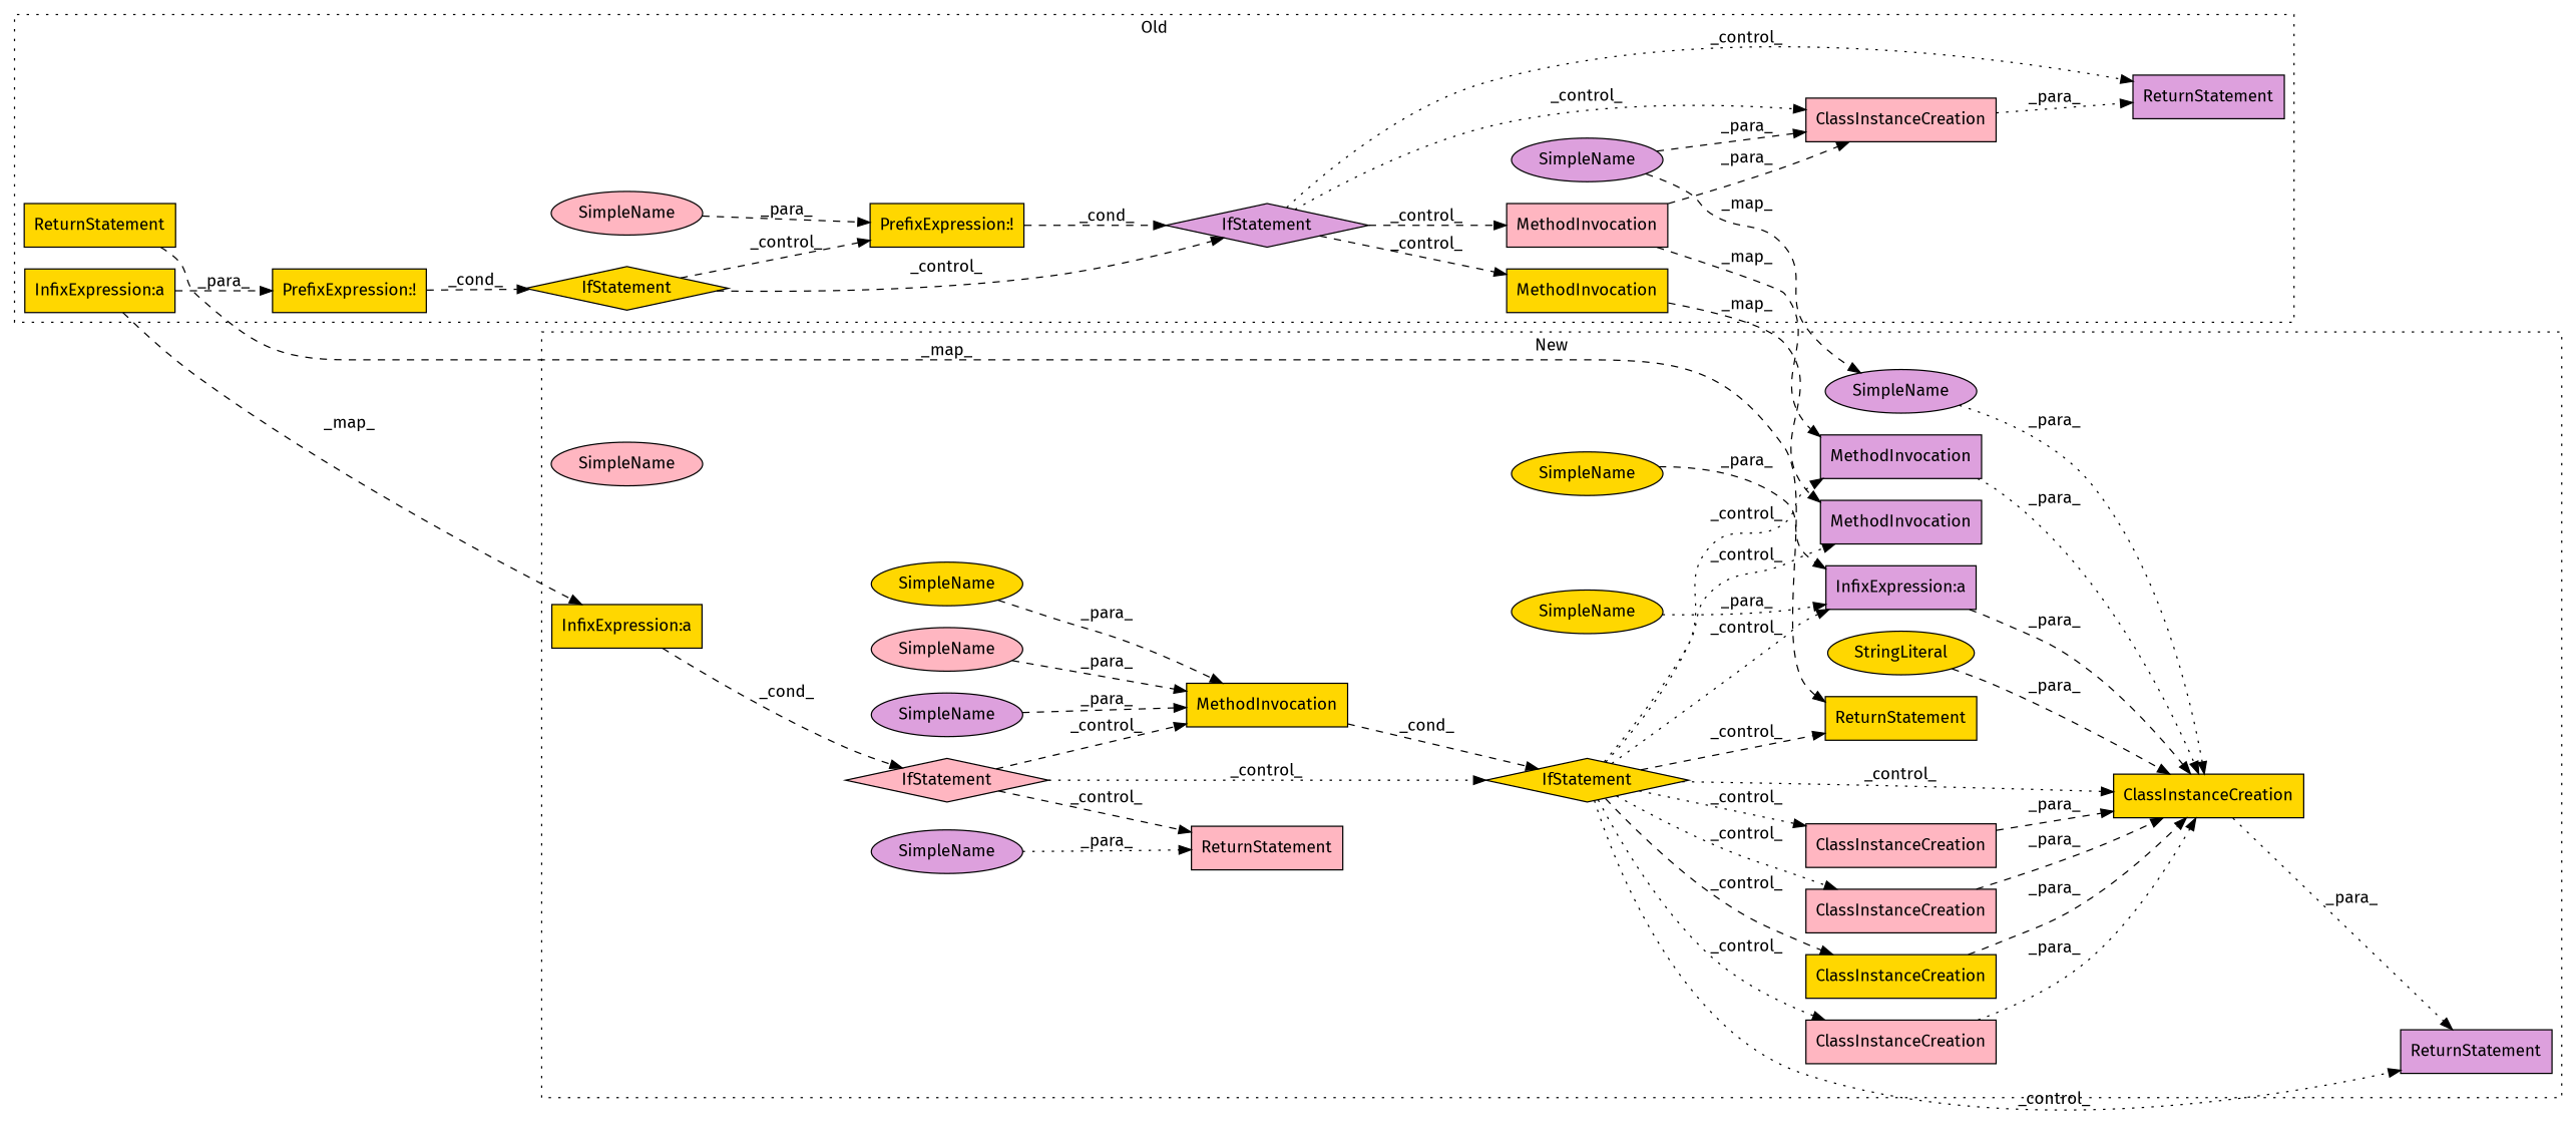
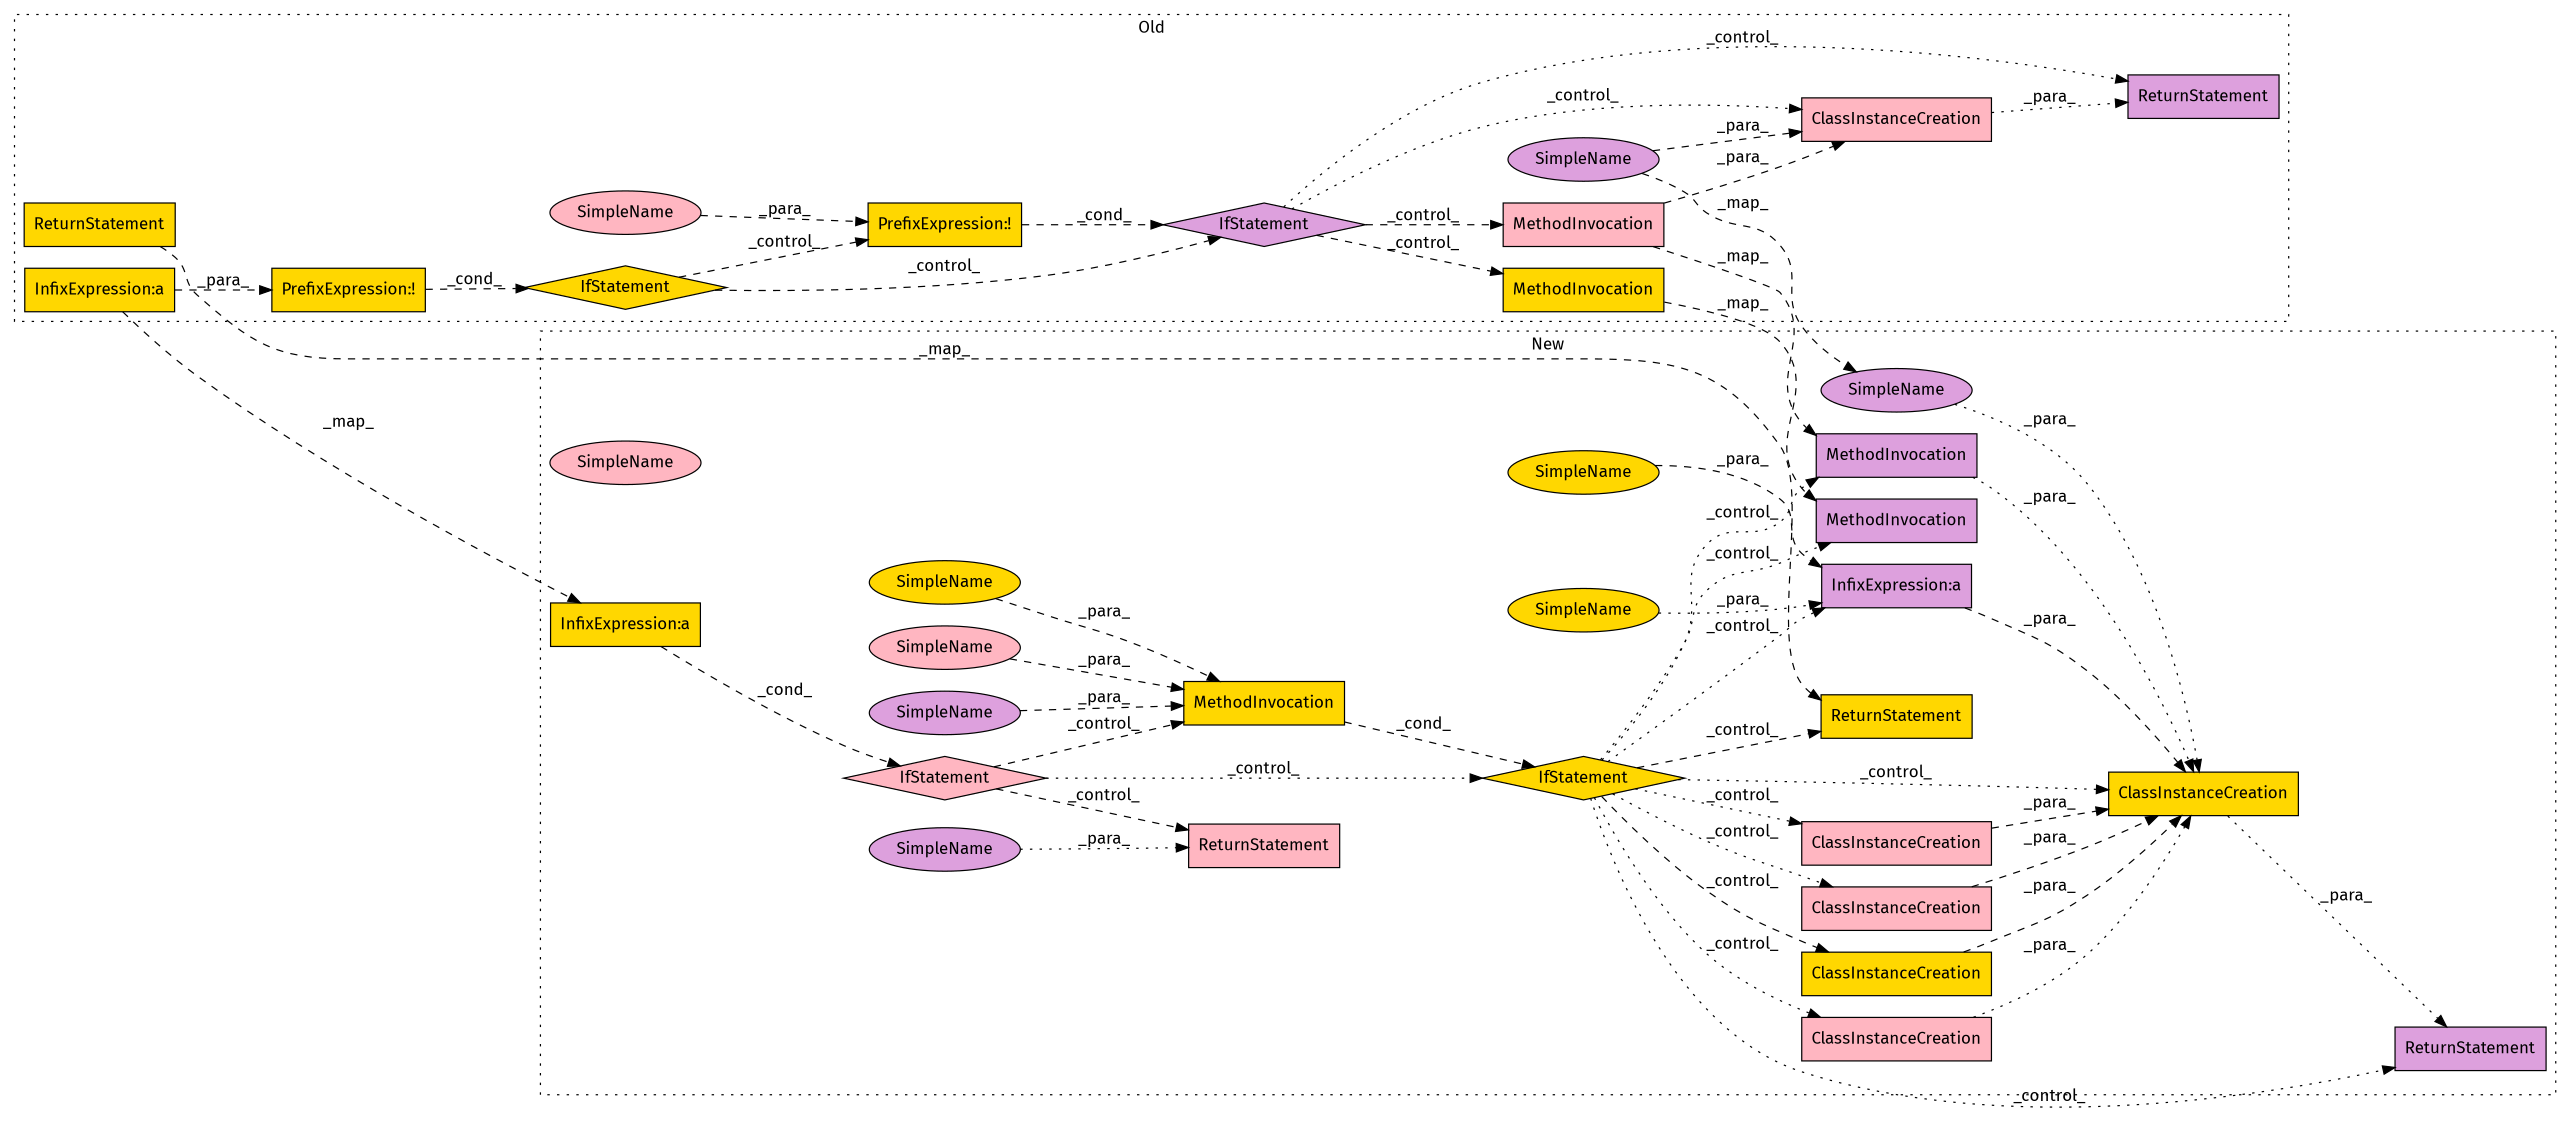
  digraph {
    rankdir=LR
    fontname="Fira Sans"
    node [a=42 l=0 s=-1 shape=box style=filled fillcolor=gold fontname="Fira Sans"]
    edge [style=dashed fontname="Fira Sans"]
    n1 [a=14 l="23,1" label=ClassInstanceCreation s="682,765" fillcolor=lightpink]
    n2 [a=25 l="4,18" label=IfStatement s="438,501" shape=diamond fillcolor=plum]
    n3 [a=25 l="4,14" label=IfStatement s="337,406" shape=diamond]
    n4 [a=32 l="12,1" label=MethodInvocation s="595,645"]
    n5 [a=32 l="16,1" label=MethodInvocation s="705,728" fillcolor=lightpink]
    n6 [a=41 l=7 label=ReturnStatement s=813]
    n7 [a=41 l=7 label=ReturnStatement s=675 fillcolor=plum]
    n8 [label=SimpleName shape=ellipse fillcolor=lightpink]
    n9 [l=34 label=SimpleName s=731 shape=ellipse fillcolor=plum]
    n10 [a=38 l=-443 label="PrefixExpression:!" s=442]
    n11 [a=38 label="PrefixExpression:!" s=341]
    n12 [a=27 label="InfixExpression:a"]
    n13 [a=14 l=31 label=ClassInstanceCreation s=929]
    n14 [a=14 l=33 label=ClassInstanceCreation s=978 fillcolor=lightpink]
    n15 [a=14 l=43 label=ClassInstanceCreation s=819 fillcolor=lightpink]
    n16 [a=14 l="40,1" label=ClassInstanceCreation s="662,1053"]
    n17 [a=14 l=31 label=ClassInstanceCreation s=880 fillcolor=lightpink]
    n18 [a=25 l="4,2" label=IfStatement s="351,419" shape=diamond fillcolor=lightpink]
    n19 [a=25 l="4,2" label=IfStatement s="447,509" shape=diamond]
    n20 [a=32 l="15,1" label=MethodInvocation s="475,508"]
    n21 [a=32 l="16,1" label=MethodInvocation s="702,725" fillcolor=plum]
    n22 [a=32 l="12,1" label=MethodInvocation s="583,633" fillcolor=plum]
    n23 [a=41 l=7 label=ReturnStatement s=421 fillcolor=lightpink]
    n24 [a=41 l=7 label=ReturnStatement s=655 fillcolor=plum]
    n25 [a=41 l=7 label=ReturnStatement s=511]
    n26 [l=1 label=SimpleName s=496 shape=ellipse fillcolor=plum]
    n27 [l=34 label=SimpleName s=744 shape=ellipse fillcolor=plum]
    n28 [label=SimpleName shape=ellipse]
    n29 [label=SimpleName shape=ellipse fillcolor=lightpink]
    n30 [l=4 label=SimpleName s=490 shape=ellipse]
    n31 [l=5 label=SimpleName s=503 shape=ellipse fillcolor=lightpink]
    n32 [label=SimpleName shape=ellipse]
    n33 [l=5 label=SimpleName s=428 shape=ellipse fillcolor=plum]
-   n34 [a=45 l=4 label=StringLiteral s=797 shape=ellipse]
    n35 [a=27 label="InfixExpression:a" fillcolor=plum]
    n36 [a=27 label="InfixExpression:a"]
    subgraph cluster_1 {
      label=Old
      style=dotted
      n1
      n2
      n3
      n4
      n5
      n6
      n7
      n8
      n9
      n10
      n11
      n12
    }
    subgraph cluster_2 {
      label=New
      style=dotted
      n13
      n14
      n15
      n16
      n17
      n18
      n19
      n20
      n21
      n22
      n23
      n24
      n25
      n26
      n27
      n28
      n29
      n30
      n31
      n32
      n33
-     n34
      n35
      n36
    }
    n1 -> n7 [label=_para_ style=dotted]
    n2 -> n1 [label=_control_ style=dotted]
    n2 -> n4 [label=_control_]
    n2 -> n5 [label=_control_]
    n2 -> n7 [label=_control_ style=dotted]
    n3 -> n2 [label=_control_]
    n3 -> n10 [label=_control_]
    n4 -> n22 [label=_map_]
    n5 -> n1 [label=_para_]
    n5 -> n21 [label=_map_]
    n6 -> n25 [label=_map_]
    n8 -> n10 [label=_para_]
    n9 -> n1 [label=_para_]
    n9 -> n27 [label=_map_]
    n10 -> n2 [label=_cond_]
    n11 -> n3 [label=_cond_]
    n12 -> n11 [label=_para_]
    n12 -> n36 [label=_map_]
    n13 -> n16 [label=_para_]
    n14 -> n16 [label=_para_]
    n15 -> n16 [label=_para_]
    n16 -> n24 [label=_para_ style=dotted]
    n17 -> n16 [label=_para_ style=dotted]
    n18 -> n19 [label=_control_ style=dotted]
    n18 -> n20 [label=_control_]
    n18 -> n23 [label=_control_]
    n19 -> n13 [label=_control_]
    n19 -> n14 [label=_control_ style=dotted]
    n19 -> n15 [label=_control_ style=dotted]
    n19 -> n16 [label=_control_ style=dotted]
    n19 -> n17 [label=_control_ style=dotted]
    n19 -> n21 [label=_control_ style=dotted]
    n19 -> n22 [label=_control_ style=dotted]
    n19 -> n24 [label=_control_ style=dotted]
    n19 -> n25 [label=_control_]
    n19 -> n35 [label=_control_ style=dotted]
    n20 -> n19 [label=_cond_]
    n21 -> n16 [label=_para_ style=dotted]
    n26 -> n20 [label=_para_]
    n27 -> n16 [label=_para_ style=dotted]
    n28 -> n35 [label=_para_]
    n30 -> n20 [label=_para_]
    n31 -> n20 [label=_para_]
    n32 -> n35 [label=_para_ style=dotted]
    n33 -> n23 [label=_para_ style=dotted]
-   n34 -> n16 [label=_para_]
    n35 -> n16 [label=_para_]
    n36 -> n18 [label=_cond_]
  }
